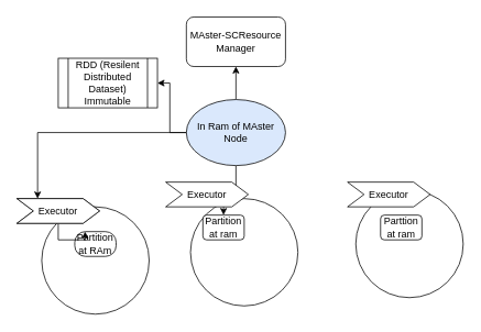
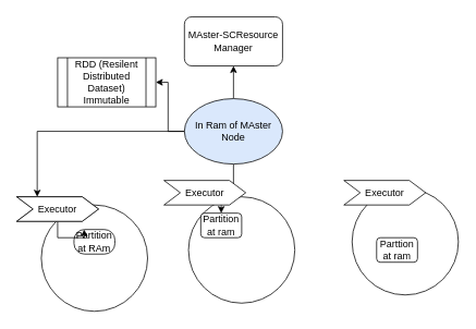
  <mxCell id="0" />
  <mxCell id="1" parent="0" />
  <mxCell id="2" value="MAster-SCResource Manager " style="rounded=1;whiteSpace=wrap;html=1;" vertex="1" parent="1"><mxGeometry x="225" y="20" width="120" height="60" as="geometry" /></mxCell>
  <mxCell id="3" value="" style="ellipse;whiteSpace=wrap;html=1;aspect=fixed;" vertex="1" parent="1"><mxGeometry x="50" y="250" width="130" height="130" as="geometry" /></mxCell>
  <mxCell id="4" value="" style="ellipse;whiteSpace=wrap;html=1;aspect=fixed;" vertex="1" parent="1"><mxGeometry x="230" y="240" width="130" height="130" as="geometry" /></mxCell>
  <mxCell id="5" value="" style="ellipse;whiteSpace=wrap;html=1;aspect=fixed;" vertex="1" parent="1"><mxGeometry x="430" y="230" width="130" height="130" as="geometry" /></mxCell>
  <mxCell id="6" value="Partition at RAm " style="rounded=1;whiteSpace=wrap;html=1;arcSize=43;" vertex="1" parent="1"><mxGeometry x="90" y="280" width="50" height="30" as="geometry" /></mxCell>
  <mxCell id="7" value="Partition at ram" style="rounded=1;whiteSpace=wrap;html=1;" vertex="1" parent="1"><mxGeometry x="245" y="260" width="50" height="30" as="geometry" /></mxCell>
- <mxCell id="8" value="Parttion at ram " style="rounded=1;whiteSpace=wrap;html=1;" vertex="1" parent="1"><mxGeometry x="460" y="260" width="50" height="30" as="geometry" /></mxCell>
+ <mxCell id="8" value="Parttion at ram " style="rounded=1;whiteSpace=wrap;html=1;" vertex="1" parent="1"><mxGeometry x="460" y="290" width="50" height="30" as="geometry" /></mxCell>
  <mxCell id="9" style="edgeStyle=orthogonalEdgeStyle;rounded=0;orthogonalLoop=1;jettySize=auto;html=1;entryX=0.25;entryY=0;entryDx=0;entryDy=0;" edge="1" parent="1" source="14" target="6"><mxGeometry relative="1" as="geometry" /></mxCell>
  <mxCell id="10" style="edgeStyle=orthogonalEdgeStyle;rounded=0;orthogonalLoop=1;jettySize=auto;html=1;" edge="1" parent="1" source="13" target="7"><mxGeometry relative="1" as="geometry" /></mxCell>
  <mxCell id="11" style="edgeStyle=orthogonalEdgeStyle;rounded=0;orthogonalLoop=1;jettySize=auto;html=1;" edge="1" parent="1" source="13" target="2"><mxGeometry relative="1" as="geometry"><mxPoint x="340" y="220" as="targetPoint" /></mxGeometry></mxCell>
  <mxCell id="12" style="edgeStyle=orthogonalEdgeStyle;rounded=0;orthogonalLoop=1;jettySize=auto;html=1;entryX=1;entryY=0.5;entryDx=0;entryDy=0;" edge="1" parent="1" source="13" target="19"><mxGeometry relative="1" as="geometry" /></mxCell>
  <mxCell id="13" value="In Ram of MAster Node " style="ellipse;whiteSpace=wrap;html=1;fillColor=#dae8fc;" vertex="1" parent="1"><mxGeometry x="225" y="120" width="120" height="80" as="geometry" /></mxCell>
  <mxCell id="14" value="Executor" style="shape=step;perimeter=stepPerimeter;whiteSpace=wrap;html=1;fixedSize=1;" vertex="1" parent="1"><mxGeometry x="20" y="240" width="100" height="30" as="geometry" /></mxCell>
  <mxCell id="15" style="edgeStyle=orthogonalEdgeStyle;rounded=0;orthogonalLoop=1;jettySize=auto;html=1;entryX=0.25;entryY=0;entryDx=0;entryDy=0;" edge="1" parent="1" source="13" target="14"><mxGeometry relative="1" as="geometry"><mxPoint x="225" y="160" as="sourcePoint" /><mxPoint x="92.5" y="270" as="targetPoint" /></mxGeometry></mxCell>
  <mxCell id="16" value="Executor" style="shape=step;perimeter=stepPerimeter;whiteSpace=wrap;html=1;fixedSize=1;" vertex="1" parent="1"><mxGeometry x="20" y="240" width="100" height="30" as="geometry" /></mxCell>
  <mxCell id="17" value="Executor" style="shape=step;perimeter=stepPerimeter;whiteSpace=wrap;html=1;fixedSize=1;" vertex="1" parent="1"><mxGeometry x="200" y="220" width="100" height="30" as="geometry" /></mxCell>
  <mxCell id="18" value="Executor" style="shape=step;perimeter=stepPerimeter;whiteSpace=wrap;html=1;fixedSize=1;" vertex="1" parent="1"><mxGeometry x="420" y="220" width="100" height="30" as="geometry" /></mxCell>
  <mxCell id="19" value="RDD (Resilent Distributed Dataset) Immutable " style="shape=process;whiteSpace=wrap;html=1;backgroundOutline=1;" vertex="1" parent="1"><mxGeometry x="70" y="70" width="120" height="60" as="geometry" /></mxCell>
